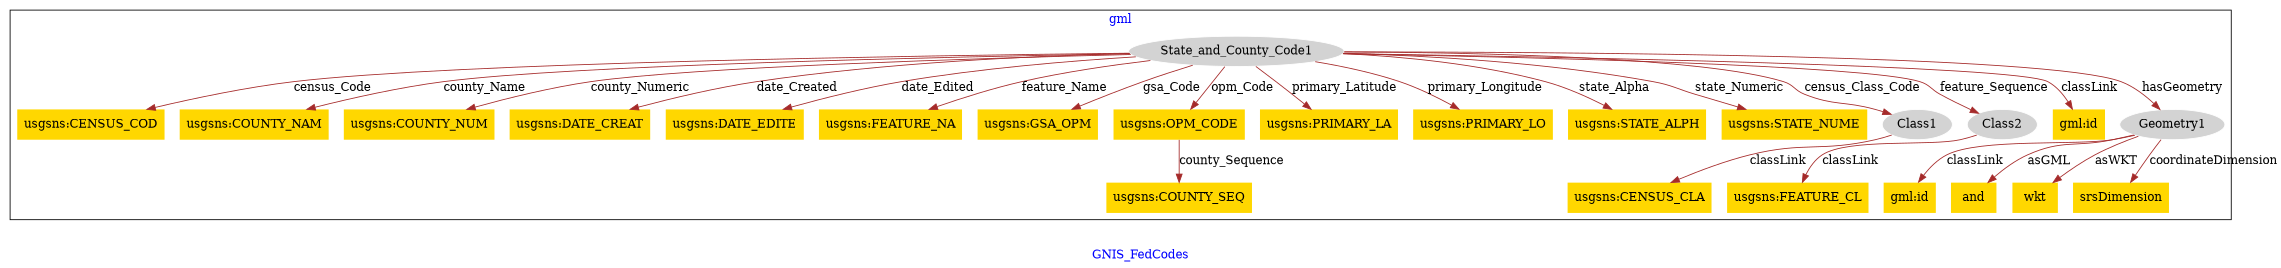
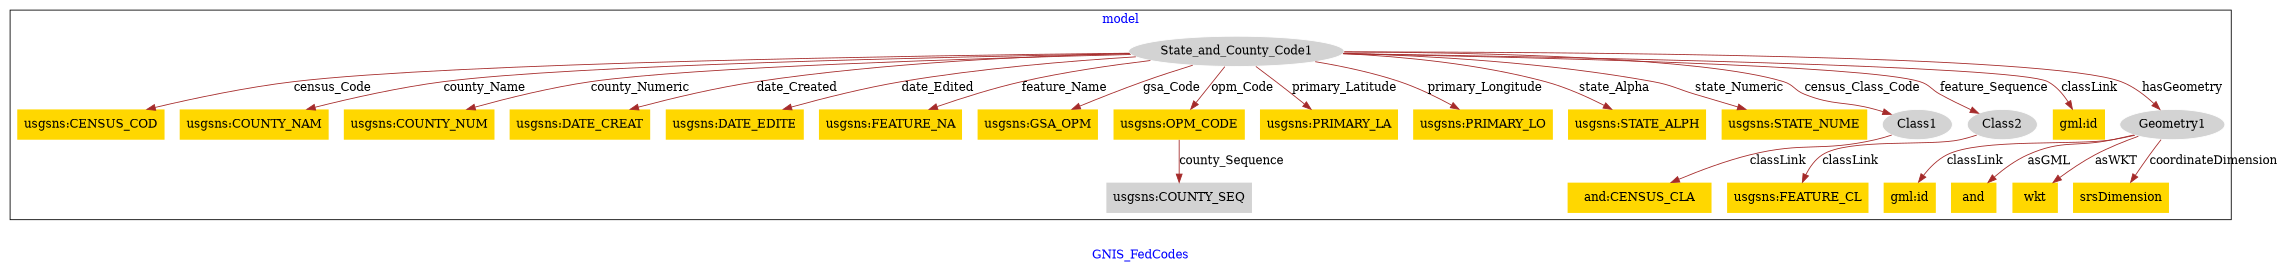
  digraph {
    fontcolor=blue
    label=GNIS_FedCodes
    remincross=true
    node [fillcolor=gold style=filled shape=plaintext]
    edge [color=brown fontcolor=black]
    n1 [color=white fillcolor=lightgray label=State_and_County_Code1 shape=""]
    n2 [label="usgsns:CENSUS_COD"]
    n3 [label="usgsns:COUNTY_NAM"]
    n4 [label="usgsns:COUNTY_NUM"]
-   n5 [label="usgsns:COUNTY_SEQ"]
+   n5 [fillcolor=lightgray label="usgsns:COUNTY_SEQ"]
    n6 [label="usgsns:DATE_CREAT"]
    n7 [label="usgsns:DATE_EDITE"]
    n8 [label="usgsns:FEATURE_NA"]
    n9 [label="usgsns:GSA_OPM"]
    n10 [label="usgsns:OPM_CODE"]
    n11 [label="usgsns:PRIMARY_LA"]
    n12 [label="usgsns:PRIMARY_LO"]
    n13 [label="usgsns:STATE_ALPH"]
    n14 [label="usgsns:STATE_NUME"]
    n15 [color=white fillcolor=lightgray label=Class1 shape=""]
    n16 [color=white fillcolor=lightgray label=Class2 shape=""]
    n17 [label="gml:id"]
    n18 [color=white fillcolor=lightgray label=Geometry1 shape=""]
    n19 [label="gml:id"]
    n20 [label=and]
    n21 [label=wkt]
    n22 [label=srsDimension]
-   n23 [label="usgsns:CENSUS_CLA"]
+   n23 [label="and:CENSUS_CLA"]
    n24 [label="usgsns:FEATURE_CL"]
    subgraph cluster_1 {
-     label=gml
+     label=model
      n1
      n2
      n3
      n4
      n5
      n6
      n7
      n8
      n9
      n10
      n11
      n12
      n13
      n14
      n15
      n16
      n17
      n18
      n19
      n20
      n21
      n22
      n23
      n24
    }
    n1 -> n2 [label=census_Code]
    n1 -> n3 [label=county_Name]
    n1 -> n4 [label=county_Numeric]
    n1 -> n6 [label=date_Created]
    n1 -> n7 [label=date_Edited]
    n1 -> n8 [label=feature_Name]
    n1 -> n9 [label=gsa_Code]
    n1 -> n10 [label=opm_Code]
    n1 -> n11 [label=primary_Latitude]
    n1 -> n12 [label=primary_Longitude]
    n1 -> n13 [label=state_Alpha]
    n1 -> n14 [label=state_Numeric]
    n1 -> n15 [label=census_Class_Code]
    n1 -> n16 [label=feature_Sequence]
    n1 -> n17 [label=classLink]
    n1 -> n18 [label=hasGeometry]
    n10 -> n5 [label=county_Sequence]
    n15 -> n23 [label=classLink]
    n16 -> n24 [label=classLink]
    n18 -> n19 [label=classLink]
    n18 -> n20 [label=asGML]
    n18 -> n21 [label=asWKT]
    n18 -> n22 [label=coordinateDimension]
  }
